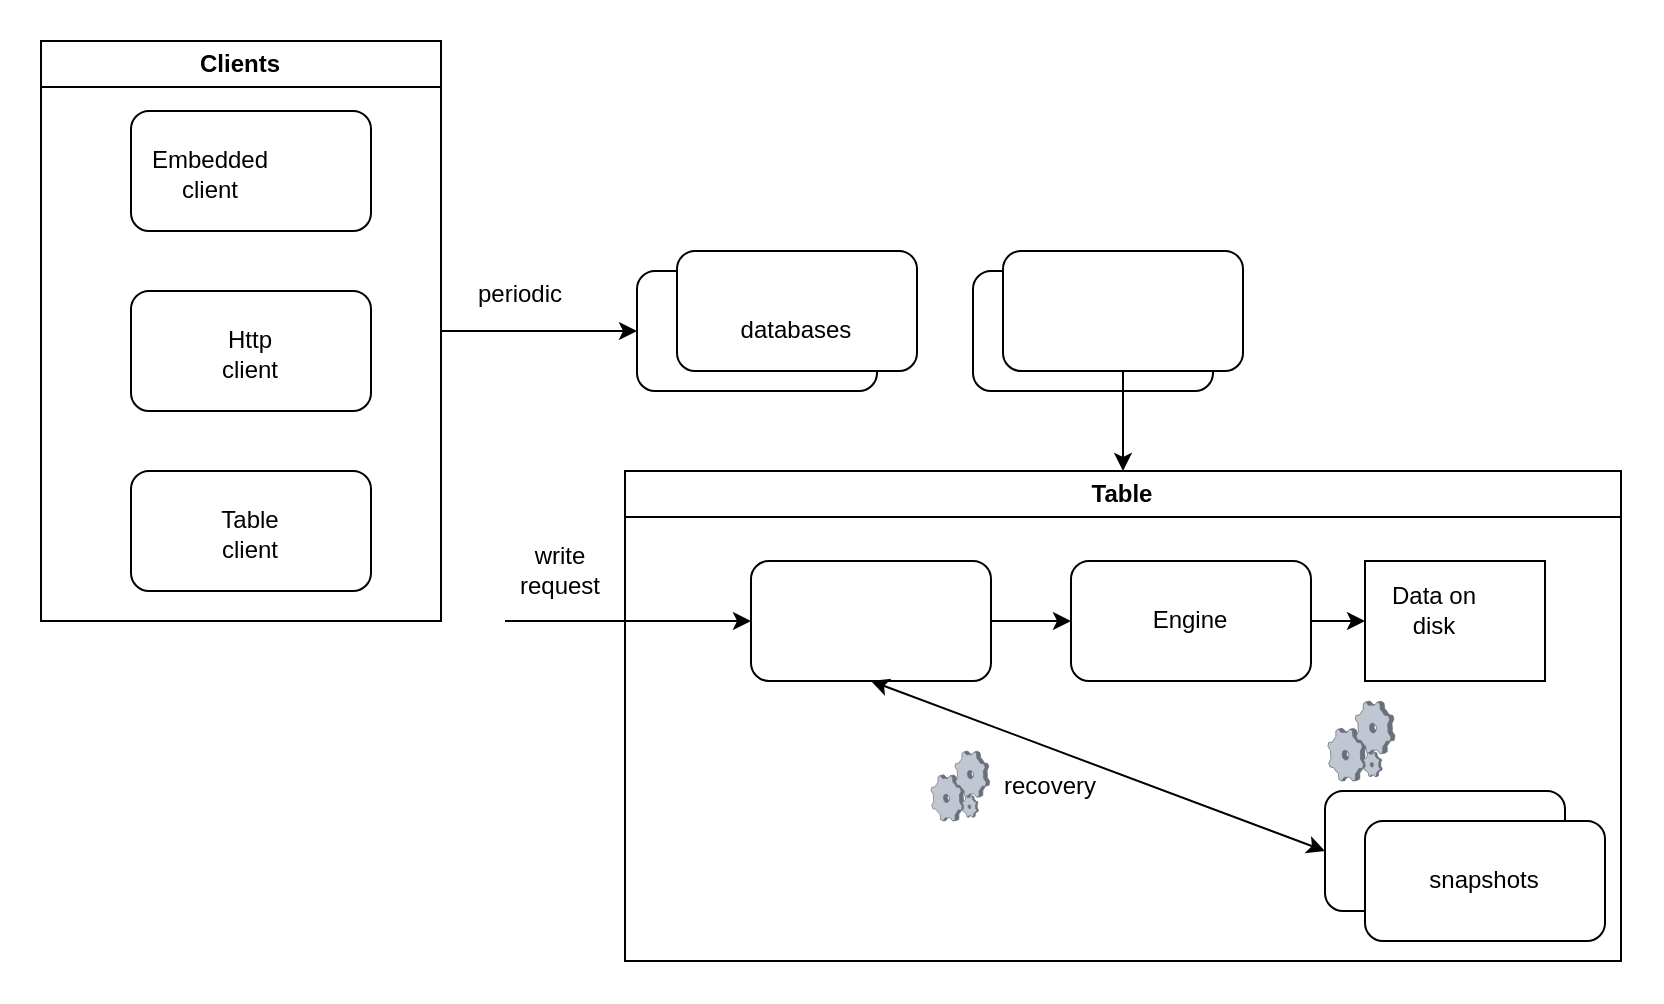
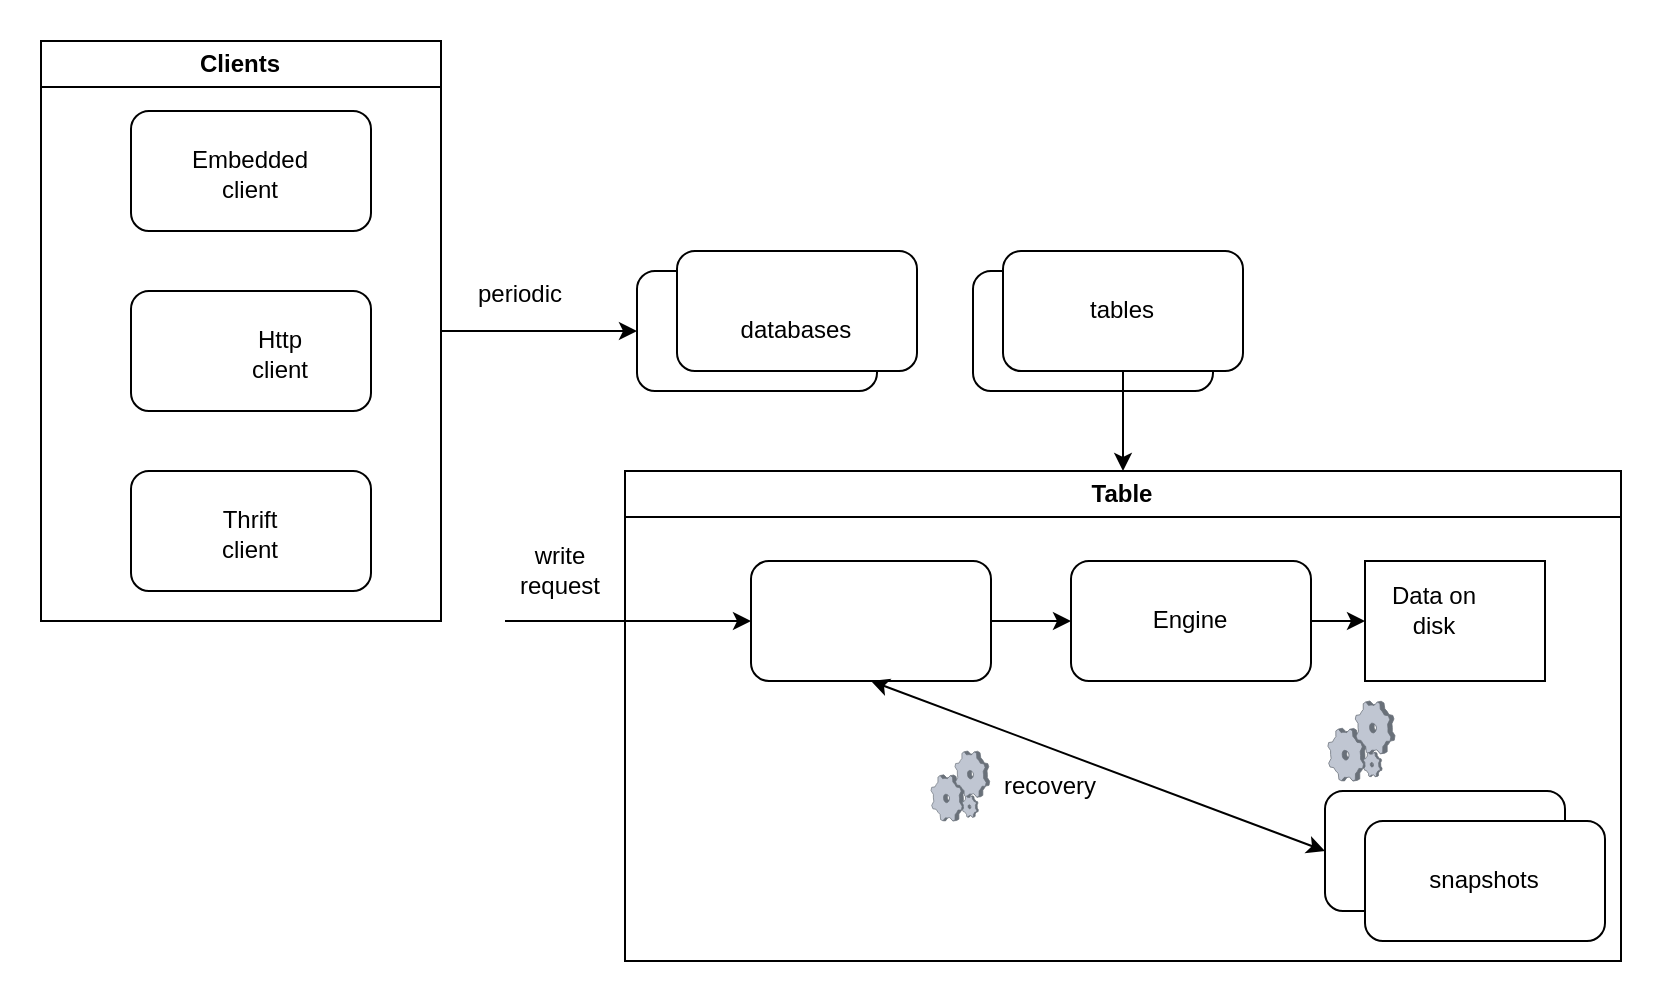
  <mxCell id="0" />
  <mxCell id="1" parent="0" />
  <mxCell id="2" value="" style="rounded=1;whiteSpace=wrap;html=1;" vertex="1" parent="1"><mxGeometry x="318" y="135" width="120" height="60" as="geometry" /></mxCell>
  <mxCell id="3" value="" style="rounded=1;whiteSpace=wrap;html=1;" vertex="1" parent="1"><mxGeometry x="338" y="125" width="120" height="60" as="geometry" /></mxCell>
  <mxCell id="4" value="databases" style="text;html=1;strokeColor=none;fillColor=none;align=center;verticalAlign=middle;whiteSpace=wrap;rounded=0;" vertex="1" parent="1"><mxGeometry x="368" y="150" width="60" height="30" as="geometry" /></mxCell>
  <mxCell id="5" value="" style="rounded=1;whiteSpace=wrap;html=1;" vertex="1" parent="1"><mxGeometry x="486" y="135" width="120" height="60" as="geometry" /></mxCell>
  <mxCell id="6" value="" style="rounded=1;whiteSpace=wrap;html=1;" vertex="1" parent="1"><mxGeometry x="501" y="125" width="120" height="60" as="geometry" /></mxCell>
+ <mxCell id="7" value="tables" style="text;html=1;strokeColor=none;fillColor=none;align=center;verticalAlign=middle;whiteSpace=wrap;rounded=0;" vertex="1" parent="1"><mxGeometry x="531" y="140" width="60" height="30" as="geometry" /></mxCell>
  <mxCell id="8" value="Table" style="swimlane;whiteSpace=wrap;html=1;" vertex="1" parent="1"><mxGeometry x="312" y="235" width="498" height="245" as="geometry" /></mxCell>
  <mxCell id="9" value="" style="rounded=1;whiteSpace=wrap;html=1;" vertex="1" parent="8"><mxGeometry x="63" y="45" width="120" height="60" as="geometry" /></mxCell>
  <mxCell id="10" value="" style="rounded=1;whiteSpace=wrap;html=1;" vertex="1" parent="8"><mxGeometry x="223" y="45" width="120" height="60" as="geometry" /></mxCell>
  <mxCell id="11" value="Engine" style="text;html=1;strokeColor=none;fillColor=none;align=center;verticalAlign=middle;whiteSpace=wrap;rounded=0;" vertex="1" parent="8"><mxGeometry x="253" y="60" width="60" height="30" as="geometry" /></mxCell>
  <mxCell id="12" value="" style="rounded=1;whiteSpace=wrap;html=1;" vertex="1" parent="8"><mxGeometry x="350" y="160" width="120" height="60" as="geometry" /></mxCell>
  <mxCell id="13" value="" style="endArrow=classic;html=1;rounded=0;exitX=1;exitY=0.5;exitDx=0;exitDy=0;entryX=0;entryY=0.5;entryDx=0;entryDy=0;" edge="1" parent="8" source="9" target="10"><mxGeometry width="50" height="50" relative="1" as="geometry"><mxPoint x="200" y="135" as="sourcePoint" /><mxPoint x="250" y="85" as="targetPoint" /></mxGeometry></mxCell>
  <mxCell id="14" value="" style="rounded=1;whiteSpace=wrap;html=1;" vertex="1" parent="8"><mxGeometry x="370" y="175" width="120" height="60" as="geometry" /></mxCell>
  <mxCell id="15" value="snapshots" style="text;html=1;strokeColor=none;fillColor=none;align=center;verticalAlign=middle;whiteSpace=wrap;rounded=0;" vertex="1" parent="8"><mxGeometry x="400" y="190" width="60" height="30" as="geometry" /></mxCell>
  <mxCell id="16" value="" style="rounded=0;whiteSpace=wrap;html=1;" vertex="1" parent="8"><mxGeometry x="370" y="45" width="90" height="60" as="geometry" /></mxCell>
  <mxCell id="17" value="Data on disk" style="text;html=1;strokeColor=none;fillColor=none;align=center;verticalAlign=middle;whiteSpace=wrap;rounded=0;" vertex="1" parent="8"><mxGeometry x="375" y="55" width="60" height="30" as="geometry" /></mxCell>
  <mxCell id="18" value="" style="verticalLabelPosition=bottom;sketch=0;aspect=fixed;html=1;verticalAlign=top;strokeColor=none;align=center;outlineConnect=0;shape=mxgraph.citrix.process;" vertex="1" parent="8"><mxGeometry x="351.45" y="115" width="33.55" height="40" as="geometry" /></mxCell>
  <mxCell id="19" value="" style="endArrow=classic;html=1;rounded=0;entryX=0;entryY=0.5;entryDx=0;entryDy=0;exitX=1;exitY=0.5;exitDx=0;exitDy=0;" edge="1" parent="8" source="10" target="16"><mxGeometry width="50" height="50" relative="1" as="geometry"><mxPoint x="-30" y="185" as="sourcePoint" /><mxPoint x="20" y="135" as="targetPoint" /></mxGeometry></mxCell>
  <mxCell id="20" value="" style="endArrow=classic;startArrow=classic;html=1;rounded=0;entryX=0;entryY=0.5;entryDx=0;entryDy=0;exitX=0.5;exitY=1;exitDx=0;exitDy=0;" edge="1" parent="8" source="9" target="12"><mxGeometry width="50" height="50" relative="1" as="geometry"><mxPoint x="88" y="125" as="sourcePoint" /><mxPoint x="138" y="75" as="targetPoint" /></mxGeometry></mxCell>
  <mxCell id="21" value="" style="verticalLabelPosition=bottom;sketch=0;aspect=fixed;html=1;verticalAlign=top;strokeColor=none;align=center;outlineConnect=0;shape=mxgraph.citrix.process;" vertex="1" parent="8"><mxGeometry x="153" y="140" width="29.35" height="35" as="geometry" /></mxCell>
  <mxCell id="22" value="recovery" style="text;html=1;strokeColor=none;fillColor=none;align=center;verticalAlign=middle;whiteSpace=wrap;rounded=0;" vertex="1" parent="8"><mxGeometry x="183" y="142.5" width="60" height="30" as="geometry" /></mxCell>
  <mxCell id="23" value="" style="endArrow=classic;html=1;rounded=0;entryX=0;entryY=0.5;entryDx=0;entryDy=0;" edge="1" parent="1" target="9"><mxGeometry width="50" height="50" relative="1" as="geometry"><mxPoint x="252" y="310" as="sourcePoint" /><mxPoint x="519" y="320" as="targetPoint" /></mxGeometry></mxCell>
  <mxCell id="24" value="write request" style="text;html=1;strokeColor=none;fillColor=none;align=center;verticalAlign=middle;whiteSpace=wrap;rounded=0;" vertex="1" parent="1"><mxGeometry x="250" y="270" width="60" height="30" as="geometry" /></mxCell>
  <mxCell id="25" value="" style="rounded=1;whiteSpace=wrap;html=1;" vertex="1" parent="1"><mxGeometry x="65" y="55" width="120" height="60" as="geometry" /></mxCell>
- <mxCell id="26" value="Embedded client" style="text;html=1;strokeColor=none;fillColor=none;align=center;verticalAlign=middle;whiteSpace=wrap;rounded=0;" vertex="1" parent="1"><mxGeometry x="75" y="72" width="60" height="30" as="geometry" /></mxCell>
+ <mxCell id="26" value="Embedded client" style="text;html=1;strokeColor=none;fillColor=none;align=center;verticalAlign=middle;whiteSpace=wrap;rounded=0;" vertex="1" parent="1"><mxGeometry x="95" y="72" width="60" height="30" as="geometry" /></mxCell>
  <mxCell id="27" value="" style="rounded=1;whiteSpace=wrap;html=1;" vertex="1" parent="1"><mxGeometry x="65" y="145" width="120" height="60" as="geometry" /></mxCell>
- <mxCell id="28" value="Http &lt;br&gt;client" style="text;html=1;strokeColor=none;fillColor=none;align=center;verticalAlign=middle;whiteSpace=wrap;rounded=0;" vertex="1" parent="1"><mxGeometry x="95" y="162" width="60" height="30" as="geometry" /></mxCell>
+ <mxCell id="28" value="Http &lt;br&gt;client" style="text;html=1;strokeColor=none;fillColor=none;align=center;verticalAlign=middle;whiteSpace=wrap;rounded=0;" vertex="1" parent="1"><mxGeometry x="110" y="162" width="60" height="30" as="geometry" /></mxCell>
  <mxCell id="29" value="" style="rounded=1;whiteSpace=wrap;html=1;" vertex="1" parent="1"><mxGeometry x="65" y="235" width="120" height="60" as="geometry" /></mxCell>
- <mxCell id="30" value="Table&lt;br&gt;client" style="text;html=1;strokeColor=none;fillColor=none;align=center;verticalAlign=middle;whiteSpace=wrap;rounded=0;" vertex="1" parent="1"><mxGeometry x="95" y="252" width="60" height="30" as="geometry" /></mxCell>
+ <mxCell id="30" value="Thrift&lt;br&gt;client" style="text;html=1;strokeColor=none;fillColor=none;align=center;verticalAlign=middle;whiteSpace=wrap;rounded=0;" vertex="1" parent="1"><mxGeometry x="95" y="252" width="60" height="30" as="geometry" /></mxCell>
  <mxCell id="31" value="Clients" style="swimlane;whiteSpace=wrap;html=1;" vertex="1" parent="1"><mxGeometry x="20" y="20" width="200" height="290" as="geometry" /></mxCell>
  <mxCell id="32" value="" style="endArrow=classic;html=1;rounded=0;exitX=1;exitY=0.5;exitDx=0;exitDy=0;entryX=0;entryY=0.5;entryDx=0;entryDy=0;" edge="1" parent="1" source="31" target="2"><mxGeometry width="50" height="50" relative="1" as="geometry"><mxPoint x="330" y="420" as="sourcePoint" /><mxPoint x="380" y="370" as="targetPoint" /></mxGeometry></mxCell>
  <mxCell id="33" value="periodic" style="text;html=1;strokeColor=none;fillColor=none;align=center;verticalAlign=middle;whiteSpace=wrap;rounded=0;" vertex="1" parent="1"><mxGeometry x="230" y="132" width="60" height="30" as="geometry" /></mxCell>
  <mxCell id="34" value="" style="endArrow=classic;html=1;rounded=0;entryX=0.5;entryY=0;entryDx=0;entryDy=0;exitX=0.5;exitY=1;exitDx=0;exitDy=0;" edge="1" parent="1" source="6" target="8"><mxGeometry width="50" height="50" relative="1" as="geometry"><mxPoint x="400" y="360" as="sourcePoint" /><mxPoint x="450" y="310" as="targetPoint" /></mxGeometry></mxCell>
